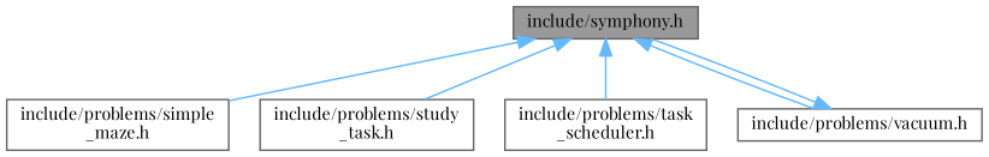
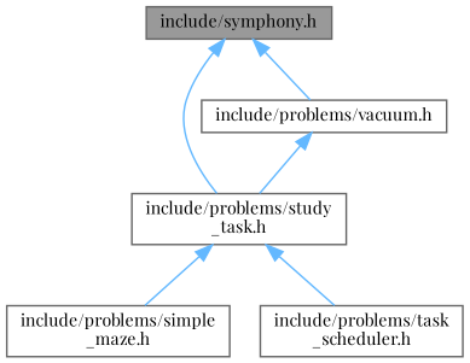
  digraph {
    fontname="Playfair Display"
    node [color=grey40 fillcolor=white fontname="Playfair Display" fontsize=10 shape=box style=filled]
    edge [color=steelblue1 dir=back fontname="Playfair Display" fontsize=10 labelfontname=Helvetica labelfontsize=10 style=solid]
    n1 [color=gray40 fillcolor=grey60 fontcolor=black height=0.2 label="include/symphony.h" width=0.4]
    n2 [height=0.2 label="include/problems/simple\l_maze.h" width=0.4]
    n3 [height=0.2 label="include/problems/study\l_task.h" width=0.4]
    n4 [height=0.2 label="include/problems/task\l_scheduler.h" width=0.4]
    n5 [height=0.2 label="include/problems/vacuum.h" width=0.4]
-   n1 -> n2
+   n3 -> n2
    n1 -> n3
-   n1 -> n4
+   n3 -> n4
    n1 -> n5
-   n5 -> n1
+   n5 -> n3
  }
